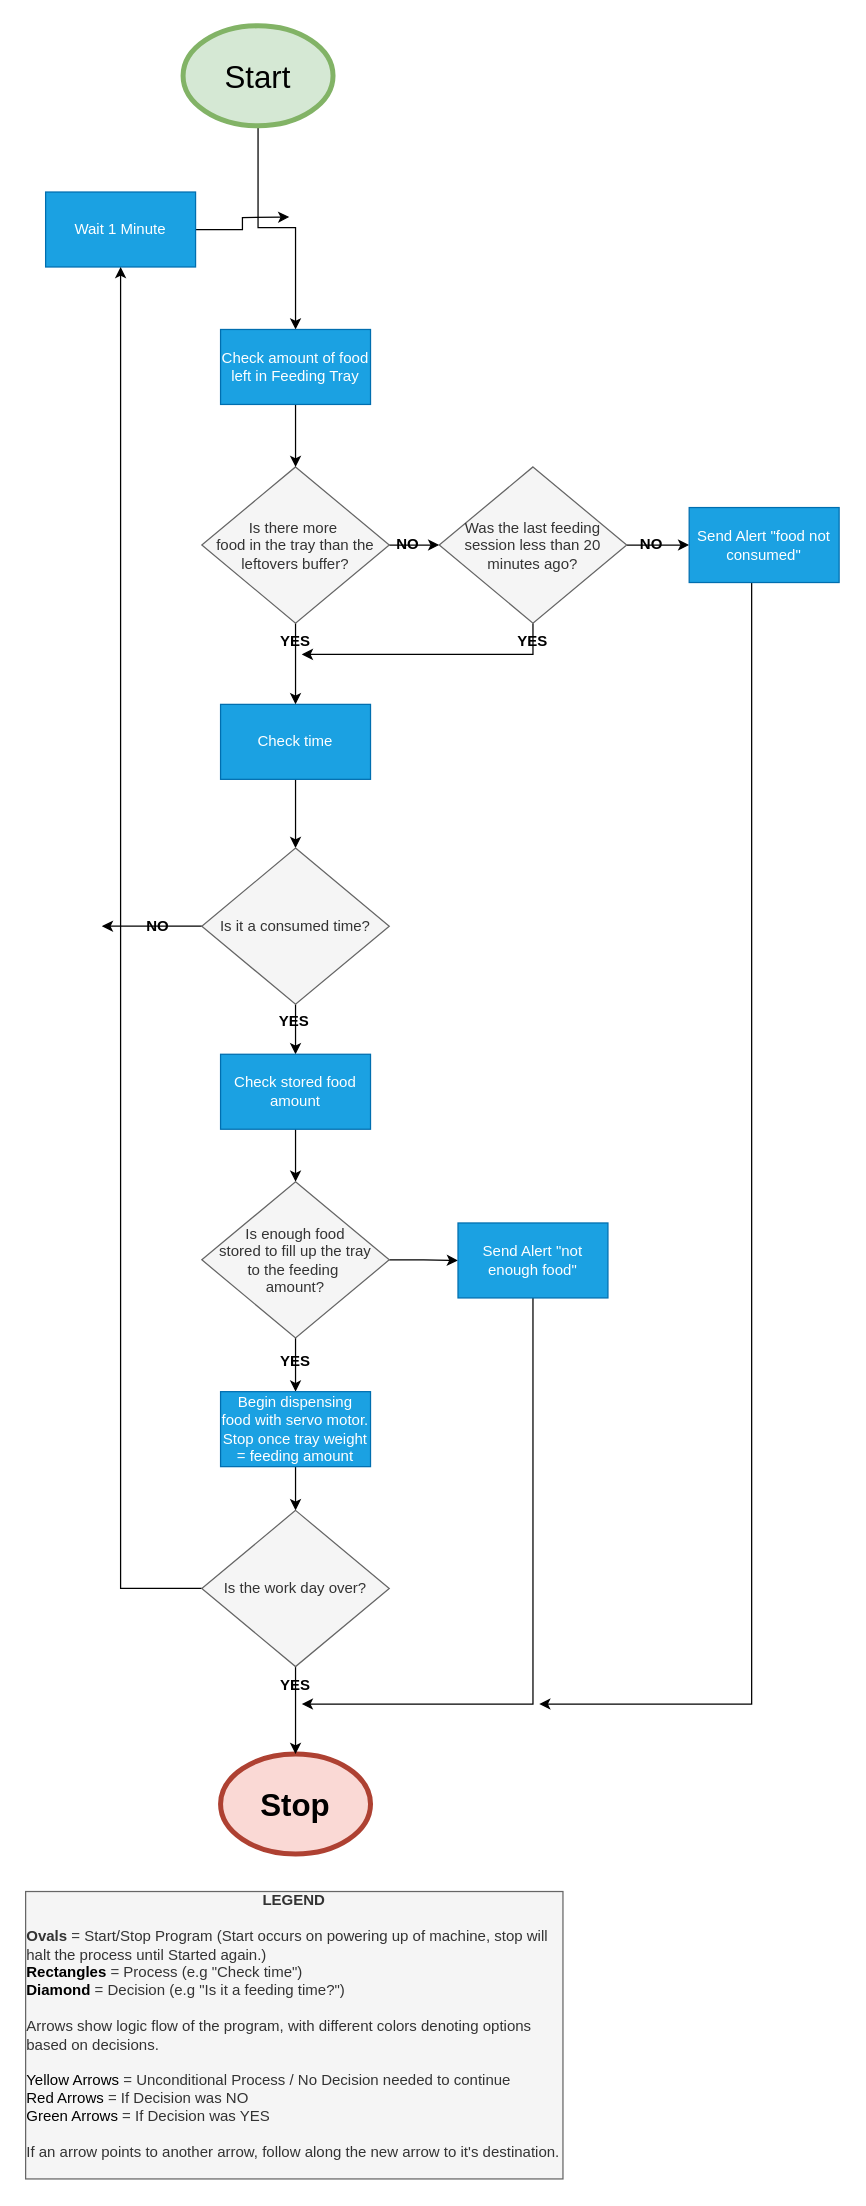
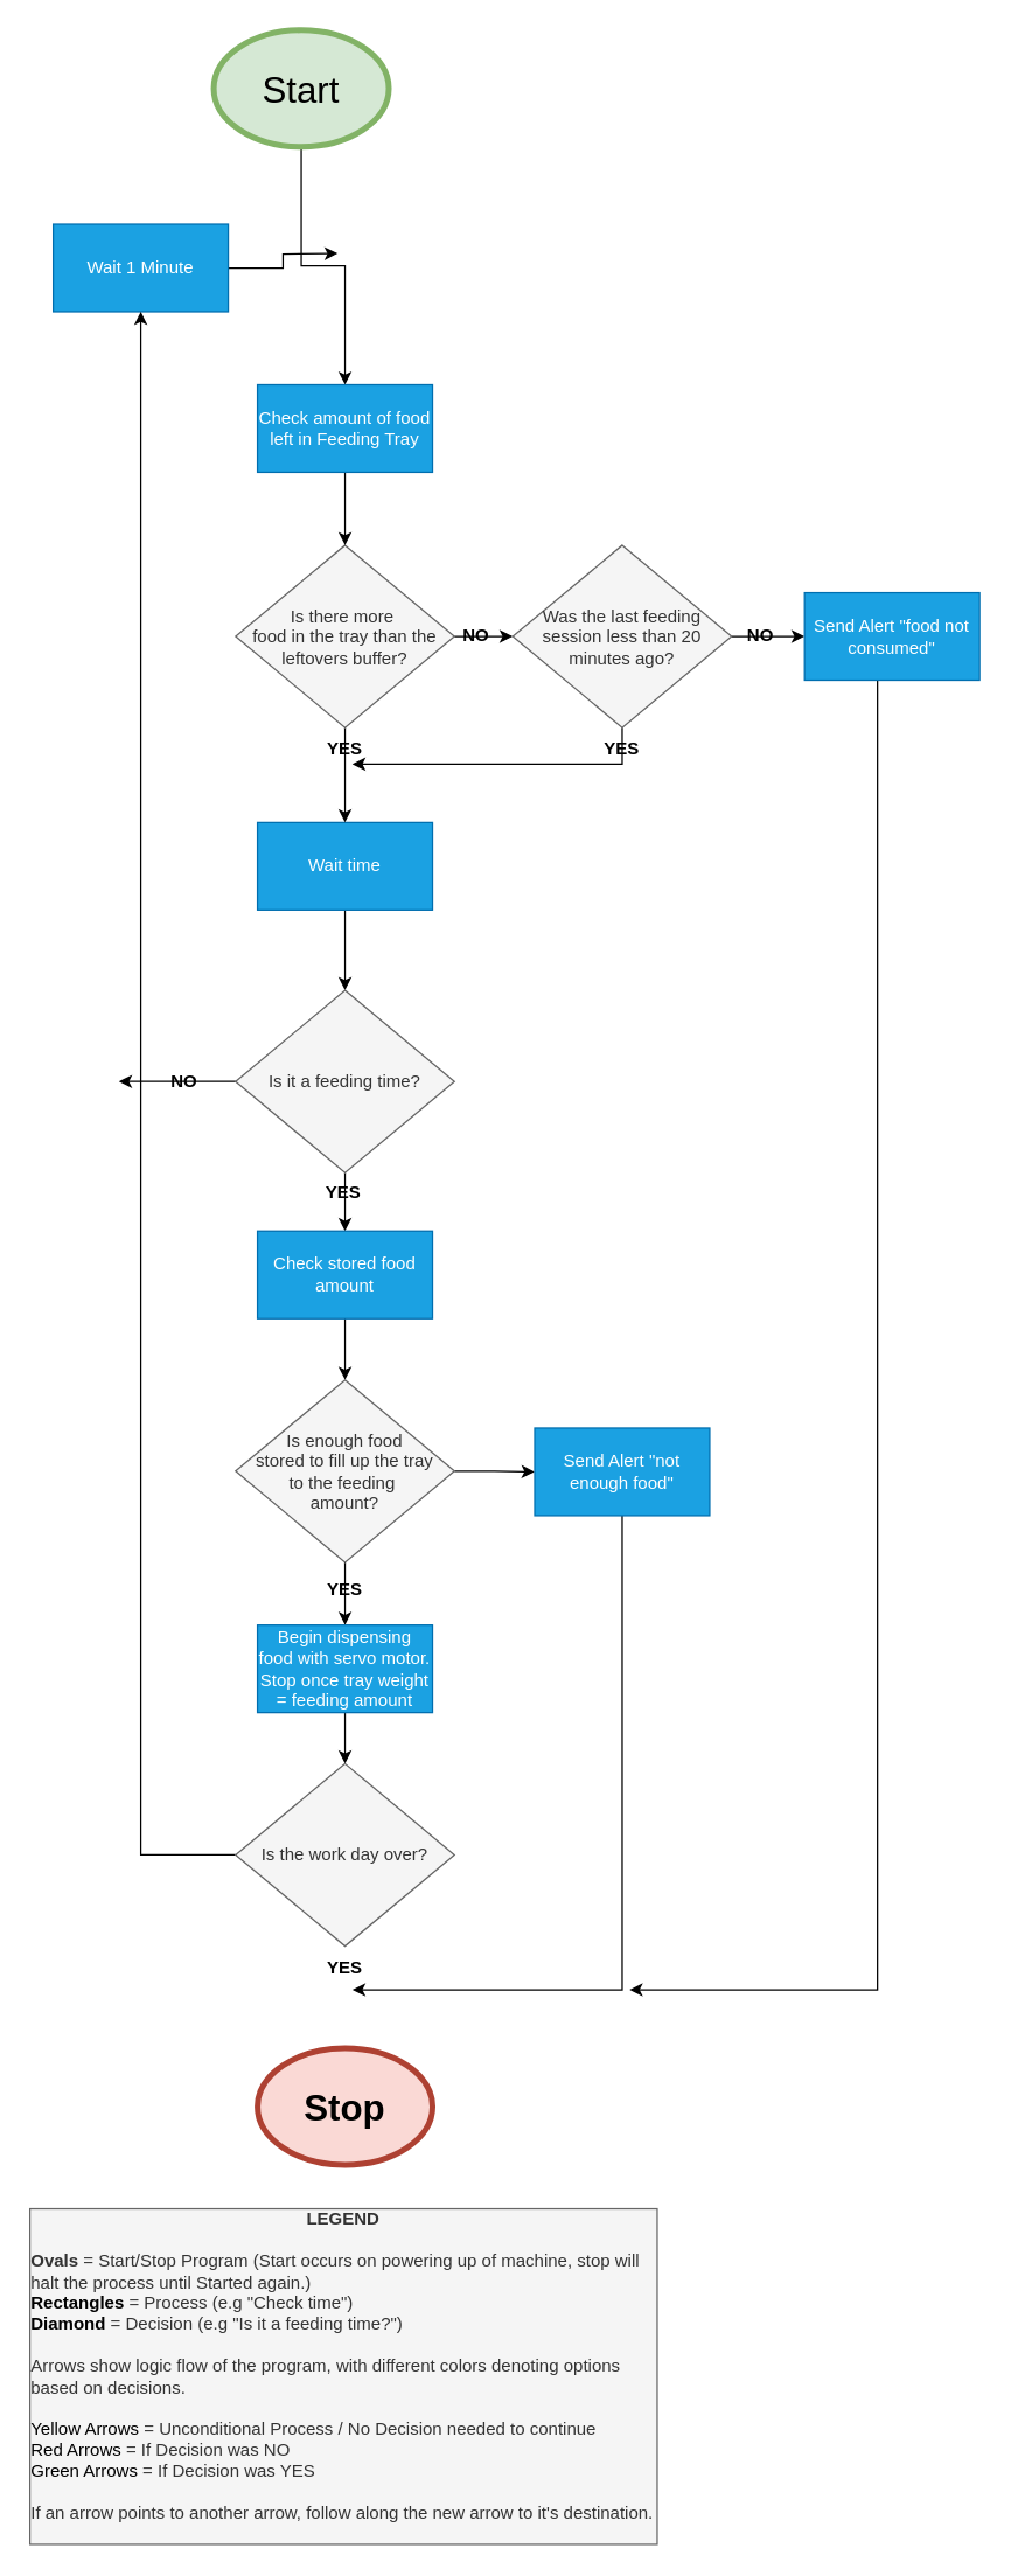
  <mxCell id="0" />
  <mxCell id="1" parent="0" />
  <mxCell id="2" style="edgeStyle=orthogonalEdgeStyle;rounded=0;orthogonalLoop=1;jettySize=auto;html=1;strokeColor=light-dark(#000000,#FFFF33);" edge="1" parent="1" source="3" target="13"><mxGeometry relative="1" as="geometry" /></mxCell>
  <mxCell id="3" value="Start" style="ellipse;whiteSpace=wrap;html=1;fillColor=#d5e8d4;strokeColor=#82b366;fontSize=25;strokeWidth=4;" vertex="1" parent="1"><mxGeometry x="146" y="20" width="120" height="80" as="geometry" /></mxCell>
  <mxCell id="4" style="edgeStyle=orthogonalEdgeStyle;rounded=0;orthogonalLoop=1;jettySize=auto;html=1;strokeColor=light-dark(#000000,#FFFF33);" edge="1" parent="1" source="5" target="8"><mxGeometry relative="1" as="geometry" /></mxCell>
- <mxCell id="5" value="Check time" style="rounded=0;whiteSpace=wrap;html=1;fillColor=#1ba1e2;fontColor=light-dark(#FFFFFF,#CCCCCC);strokeColor=#006EAF;" vertex="1" parent="1"><mxGeometry x="176" y="563" width="120" height="60" as="geometry" /></mxCell>
+ <mxCell id="5" value="Wait time" style="rounded=0;whiteSpace=wrap;html=1;fillColor=#1ba1e2;fontColor=light-dark(#FFFFFF,#CCCCCC);strokeColor=#006EAF;" vertex="1" parent="1"><mxGeometry x="176" y="563" width="120" height="60" as="geometry" /></mxCell>
  <mxCell id="6" style="edgeStyle=orthogonalEdgeStyle;rounded=0;orthogonalLoop=1;jettySize=auto;html=1;strokeColor=light-dark(#000000,#33FF33);" edge="1" parent="1" source="8"><mxGeometry relative="1" as="geometry"><mxPoint x="236" y="843" as="targetPoint" /></mxGeometry></mxCell>
  <mxCell id="7" style="edgeStyle=orthogonalEdgeStyle;rounded=0;orthogonalLoop=1;jettySize=auto;html=1;strokeColor=light-dark(#000000,#FF0000);" edge="1" parent="1" source="8"><mxGeometry relative="1" as="geometry"><mxPoint x="81" y="740.5" as="targetPoint" /></mxGeometry></mxCell>
- <mxCell id="8" value="Is it a consumed time?" style="rhombus;whiteSpace=wrap;html=1;fillColor=#f5f5f5;fontColor=#333333;strokeColor=#666666;" vertex="1" parent="1"><mxGeometry x="161" y="678" width="150" height="125" as="geometry" /></mxCell>
+ <mxCell id="8" value="Is it a feeding time?" style="rhombus;whiteSpace=wrap;html=1;fillColor=#f5f5f5;fontColor=#333333;strokeColor=#666666;" vertex="1" parent="1"><mxGeometry x="161" y="678" width="150" height="125" as="geometry" /></mxCell>
  <mxCell id="9" style="edgeStyle=orthogonalEdgeStyle;rounded=0;orthogonalLoop=1;jettySize=auto;html=1;entryX=0.5;entryY=0;entryDx=0;entryDy=0;fontColor=light-dark(#000000,#66FF66);strokeColor=light-dark(#000000,#33FF33);" edge="1" parent="1" source="11" target="5"><mxGeometry relative="1" as="geometry" /></mxCell>
  <mxCell id="10" style="edgeStyle=orthogonalEdgeStyle;rounded=0;orthogonalLoop=1;jettySize=auto;html=1;strokeColor=light-dark(#000000,#FF0000);" edge="1" parent="1" source="11" target="16"><mxGeometry relative="1" as="geometry" /></mxCell>
  <mxCell id="11" value="Is there more&amp;nbsp;&lt;br&gt;food in the tray than the leftovers buffer?" style="rhombus;whiteSpace=wrap;html=1;fillColor=#f5f5f5;fontColor=#333333;strokeColor=#666666;" vertex="1" parent="1"><mxGeometry x="161" y="373" width="150" height="125" as="geometry" /></mxCell>
  <mxCell id="12" style="edgeStyle=orthogonalEdgeStyle;rounded=0;orthogonalLoop=1;jettySize=auto;html=1;strokeColor=light-dark(#000000,#FFFF33);" edge="1" parent="1" source="13" target="11"><mxGeometry relative="1" as="geometry" /></mxCell>
  <mxCell id="13" value="Check amount of food left in Feeding Tray" style="rounded=0;whiteSpace=wrap;html=1;fillColor=#1ba1e2;fontColor=light-dark(#FFFFFF,#CCCCCC);strokeColor=#006EAF;" vertex="1" parent="1"><mxGeometry x="176" y="263" width="120" height="60" as="geometry" /></mxCell>
  <mxCell id="14" style="edgeStyle=orthogonalEdgeStyle;rounded=0;orthogonalLoop=1;jettySize=auto;html=1;strokeColor=light-dark(#000000,#FF0000);" edge="1" parent="1" source="16" target="18"><mxGeometry relative="1" as="geometry"><mxPoint x="531" y="418" as="targetPoint" /></mxGeometry></mxCell>
  <mxCell id="15" style="edgeStyle=orthogonalEdgeStyle;rounded=0;orthogonalLoop=1;jettySize=auto;html=1;strokeColor=light-dark(#000000,#33FF33);" edge="1" parent="1" source="16"><mxGeometry relative="1" as="geometry"><mxPoint x="241" y="523" as="targetPoint" /><Array as="points"><mxPoint x="426" y="523" /></Array></mxGeometry></mxCell>
  <mxCell id="16" value="Was the last feeding session less than 20 minutes ago?" style="rhombus;whiteSpace=wrap;html=1;fillColor=#f5f5f5;fontColor=#333333;strokeColor=#666666;" vertex="1" parent="1"><mxGeometry x="351" y="373" width="150" height="125" as="geometry" /></mxCell>
  <mxCell id="17" style="edgeStyle=orthogonalEdgeStyle;rounded=0;orthogonalLoop=1;jettySize=auto;html=1;strokeColor=light-dark(#000000,#FFFF33);" edge="1" parent="1" source="18"><mxGeometry relative="1" as="geometry"><mxPoint x="431" y="1363" as="targetPoint" /><Array as="points"><mxPoint x="601" y="1363" /></Array></mxGeometry></mxCell>
  <mxCell id="18" value="Send Alert &quot;food not consumed&quot;" style="rounded=0;whiteSpace=wrap;html=1;fillColor=#1ba1e2;fontColor=light-dark(#FFFFFF,#CCCCCC);strokeColor=#006EAF;" vertex="1" parent="1"><mxGeometry x="551" y="405.5" width="120" height="60" as="geometry" /></mxCell>
  <mxCell id="19" style="edgeStyle=orthogonalEdgeStyle;rounded=0;orthogonalLoop=1;jettySize=auto;html=1;strokeColor=light-dark(#000000,#FFFF33);" edge="1" parent="1" source="20"><mxGeometry relative="1" as="geometry"><mxPoint x="231" y="173" as="targetPoint" /></mxGeometry></mxCell>
  <mxCell id="20" value="Wait 1 Minute" style="rounded=0;whiteSpace=wrap;html=1;fillColor=#1ba1e2;fontColor=light-dark(#FFFFFF,#CCCCCC);strokeColor=#006EAF;" vertex="1" parent="1"><mxGeometry x="36" y="153" width="120" height="60" as="geometry" /></mxCell>
  <mxCell id="21" style="edgeStyle=orthogonalEdgeStyle;rounded=0;orthogonalLoop=1;jettySize=auto;html=1;strokeColor=light-dark(#000000,#FFFF33);" edge="1" parent="1" source="22" target="25"><mxGeometry relative="1" as="geometry" /></mxCell>
  <mxCell id="22" value="Check stored food amount" style="rounded=0;whiteSpace=wrap;html=1;fillColor=#1ba1e2;fontColor=light-dark(#FFFFFF,#CCCCCC);strokeColor=#006EAF;" vertex="1" parent="1"><mxGeometry x="176" y="843" width="120" height="60" as="geometry" /></mxCell>
  <mxCell id="23" style="edgeStyle=orthogonalEdgeStyle;rounded=0;orthogonalLoop=1;jettySize=auto;html=1;strokeColor=light-dark(#000000,#FFFF33);" edge="1" parent="1" source="25" target="27"><mxGeometry relative="1" as="geometry" /></mxCell>
  <mxCell id="24" style="edgeStyle=orthogonalEdgeStyle;rounded=0;orthogonalLoop=1;jettySize=auto;html=1;entryX=0.5;entryY=0;entryDx=0;entryDy=0;strokeColor=light-dark(#000000,#33FF33);" edge="1" parent="1" source="25" target="30"><mxGeometry relative="1" as="geometry" /></mxCell>
  <mxCell id="25" value="&lt;div&gt;Is enough food&lt;/div&gt;&lt;div&gt;stored to fill up the tray&lt;/div&gt;&lt;div&gt;to the feeding&amp;nbsp;&lt;/div&gt;&lt;div&gt;amount?&lt;/div&gt;" style="rhombus;whiteSpace=wrap;html=1;fillColor=#f5f5f5;fontColor=#333333;strokeColor=#666666;" vertex="1" parent="1"><mxGeometry x="161" y="945" width="150" height="125" as="geometry" /></mxCell>
  <mxCell id="26" style="edgeStyle=orthogonalEdgeStyle;rounded=0;orthogonalLoop=1;jettySize=auto;html=1;strokeColor=light-dark(#000000,#FFFF33);" edge="1" parent="1" source="27"><mxGeometry relative="1" as="geometry"><mxPoint x="241" y="1363" as="targetPoint" /><Array as="points"><mxPoint x="426" y="1363" /><mxPoint x="241" y="1363" /></Array></mxGeometry></mxCell>
  <mxCell id="27" value="Send Alert &quot;not enough food&quot;" style="rounded=0;whiteSpace=wrap;html=1;fillColor=#1ba1e2;fontColor=light-dark(#FFFFFF,#CCCCCC);strokeColor=#006EAF;" vertex="1" parent="1"><mxGeometry x="366" y="978" width="120" height="60" as="geometry" /></mxCell>
  <mxCell id="28" style="edgeStyle=orthogonalEdgeStyle;rounded=0;orthogonalLoop=1;jettySize=auto;html=1;entryX=0.5;entryY=1;entryDx=0;entryDy=0;strokeColor=light-dark(#000000,#FF0000);strokeWidth=1;exitX=0;exitY=0.5;exitDx=0;exitDy=0;" edge="1" parent="1" source="40" target="20"><mxGeometry relative="1" as="geometry"><mxPoint x="81" y="713" as="targetPoint" /></mxGeometry></mxCell>
  <mxCell id="29" style="edgeStyle=orthogonalEdgeStyle;rounded=0;orthogonalLoop=1;jettySize=auto;html=1;entryX=0.5;entryY=0;entryDx=0;entryDy=0;strokeColor=light-dark(#000000,#FFFF33);" edge="1" parent="1" source="30" target="40"><mxGeometry relative="1" as="geometry" /></mxCell>
  <mxCell id="30" value="Begin dispensing food with servo motor. Stop once tray weight = feeding amount" style="rounded=0;whiteSpace=wrap;html=1;fillColor=#1ba1e2;fontColor=light-dark(#FFFFFF,#CCCCCC);strokeColor=#006EAF;" vertex="1" parent="1"><mxGeometry x="176" y="1113" width="120" height="60" as="geometry" /></mxCell>
  <mxCell id="31" value="&lt;b&gt;Stop&lt;/b&gt;" style="ellipse;whiteSpace=wrap;html=1;fillColor=#fad9d5;strokeColor=#ae4132;fontSize=25;strokeWidth=4;" vertex="1" parent="1"><mxGeometry x="176" y="1403" width="120" height="80" as="geometry" /></mxCell>
  <mxCell id="32" value="&lt;span style=&quot;&quot;&gt;&lt;b&gt;YES&lt;/b&gt;&lt;/span&gt;" style="text;html=1;align=center;verticalAlign=middle;whiteSpace=wrap;rounded=0;fontColor=light-dark(#000000,#33FF33);" vertex="1" parent="1"><mxGeometry x="396" y="498" width="60" height="30" as="geometry" /></mxCell>
  <mxCell id="33" value="&lt;span style=&quot;&quot;&gt;&lt;b&gt;YES&lt;/b&gt;&lt;/span&gt;" style="text;html=1;align=center;verticalAlign=middle;whiteSpace=wrap;rounded=0;fontColor=light-dark(#000000,#33FF33);" vertex="1" parent="1"><mxGeometry x="206" y="498" width="60" height="30" as="geometry" /></mxCell>
  <mxCell id="34" value="&lt;span style=&quot;color: light-dark(rgb(0, 0, 0), rgb(102, 255, 102));&quot;&gt;&lt;b&gt;YES&lt;/b&gt;&lt;/span&gt;" style="text;html=1;align=center;verticalAlign=middle;whiteSpace=wrap;rounded=0;shadow=1;" vertex="1" parent="1"><mxGeometry x="205" y="802" width="60" height="30" as="geometry" /></mxCell>
  <mxCell id="35" value="&lt;b&gt;&lt;span style=&quot;color: light-dark(rgb(0, 0, 0), rgb(255, 0, 0));&quot;&gt;NO&lt;/span&gt;&lt;/b&gt;" style="text;html=1;align=center;verticalAlign=middle;whiteSpace=wrap;rounded=0;fontColor=light-dark(#000000,#33FF33);" vertex="1" parent="1"><mxGeometry x="296" y="419.5" width="60" height="30" as="geometry" /></mxCell>
  <mxCell id="36" value="&lt;b&gt;&lt;span style=&quot;color: light-dark(rgb(0, 0, 0), rgb(255, 0, 0));&quot;&gt;NO&lt;/span&gt;&lt;/b&gt;" style="text;html=1;align=center;verticalAlign=middle;whiteSpace=wrap;rounded=0;fontColor=light-dark(#000000,#33FF33);" vertex="1" parent="1"><mxGeometry x="491" y="420" width="60" height="30" as="geometry" /></mxCell>
  <mxCell id="37" value="&lt;span style=&quot;color: light-dark(rgb(0, 0, 0), rgb(102, 255, 102));&quot;&gt;&lt;b&gt;YES&lt;/b&gt;&lt;/span&gt;" style="text;html=1;align=center;verticalAlign=middle;whiteSpace=wrap;rounded=0;shadow=1;" vertex="1" parent="1"><mxGeometry x="206" y="1074" width="60" height="30" as="geometry" /></mxCell>
  <mxCell id="38" value="&lt;b&gt;&lt;span style=&quot;color: light-dark(rgb(0, 0, 0), rgb(255, 0, 0));&quot;&gt;NO&lt;/span&gt;&lt;/b&gt;" style="text;html=1;align=center;verticalAlign=middle;whiteSpace=wrap;rounded=0;fontColor=light-dark(#000000,#33FF33);" vertex="1" parent="1"><mxGeometry x="96" y="726" width="60" height="30" as="geometry" /></mxCell>
- <mxCell id="39" style="edgeStyle=orthogonalEdgeStyle;rounded=0;orthogonalLoop=1;jettySize=auto;html=1;entryX=0.5;entryY=0;entryDx=0;entryDy=0;strokeColor=light-dark(#000000,#33FF33);" edge="1" parent="1" source="40" target="31"><mxGeometry relative="1" as="geometry" /></mxCell>
  <mxCell id="40" value="Is the work day over?" style="rhombus;whiteSpace=wrap;html=1;fillColor=#f5f5f5;fontColor=#333333;strokeColor=#666666;" vertex="1" parent="1"><mxGeometry x="161" y="1208" width="150" height="125" as="geometry" /></mxCell>
  <mxCell id="41" value="&lt;span style=&quot;color: light-dark(rgb(0, 0, 0), rgb(102, 255, 102));&quot;&gt;&lt;b&gt;YES&lt;/b&gt;&lt;/span&gt;" style="text;html=1;align=center;verticalAlign=middle;whiteSpace=wrap;rounded=0;shadow=1;" vertex="1" parent="1"><mxGeometry x="206" y="1333" width="60" height="30" as="geometry" /></mxCell>
  <mxCell id="42" value="&lt;div&gt;&lt;b&gt;LEGEND&lt;/b&gt;&lt;/div&gt;&lt;div align=&quot;left&quot;&gt;&lt;br&gt;&lt;/div&gt;&lt;div align=&quot;left&quot;&gt;&lt;b&gt;Ovals &lt;/b&gt;= Start/Stop Program (Start occurs on powering up of machine, stop will halt the process until Started again.)&lt;/div&gt;&lt;div align=&quot;left&quot;&gt;&lt;b&gt;&lt;span style=&quot;color: light-dark(rgb(0, 0, 0), rgb(51, 51, 255));&quot;&gt;Rectangles &lt;/span&gt;&lt;/b&gt;= Process (e.g &quot;Check time&quot;)&lt;/div&gt;&lt;div align=&quot;left&quot;&gt;&lt;b&gt;&lt;span style=&quot;color: light-dark(rgb(0, 0, 0), rgb(0, 0, 0));&quot;&gt;Diamond &lt;/span&gt;&lt;/b&gt;= Decision (e.g &quot;Is it a feeding time?&quot;)&lt;/div&gt;&lt;div align=&quot;left&quot;&gt;&lt;br&gt;&lt;/div&gt;&lt;div align=&quot;left&quot;&gt;Arrows show logic flow of the program, with different colors denoting options based on decisions.&lt;br&gt;&lt;br&gt;&lt;/div&gt;&lt;div align=&quot;left&quot;&gt;&lt;span style=&quot;color: light-dark(rgb(0, 0, 0), rgb(255, 255, 51));&quot;&gt;Yellow Arrows&lt;/span&gt; = Unconditional Process / No Decision needed to continue&lt;/div&gt;&lt;div align=&quot;left&quot;&gt;&lt;span style=&quot;color: light-dark(rgb(0, 0, 0), rgb(255, 0, 0));&quot;&gt;Red Arrows&lt;/span&gt; = If Decision was NO&lt;/div&gt;&lt;div align=&quot;left&quot;&gt;&lt;span style=&quot;color: light-dark(rgb(0, 0, 0), rgb(51, 255, 51));&quot;&gt;Green Arrows&lt;/span&gt; = If Decision was YES&lt;br&gt;&lt;br&gt;If an arrow points to another arrow, follow along the new arrow to it's destination.&lt;/div&gt;&lt;div align=&quot;left&quot;&gt;&lt;br&gt;&lt;/div&gt;" style="rounded=0;whiteSpace=wrap;html=1;fillColor=#f5f5f5;fontColor=#333333;strokeColor=#666666;" vertex="1" parent="1"><mxGeometry x="20" y="1513" width="430" height="230" as="geometry" /></mxCell>
